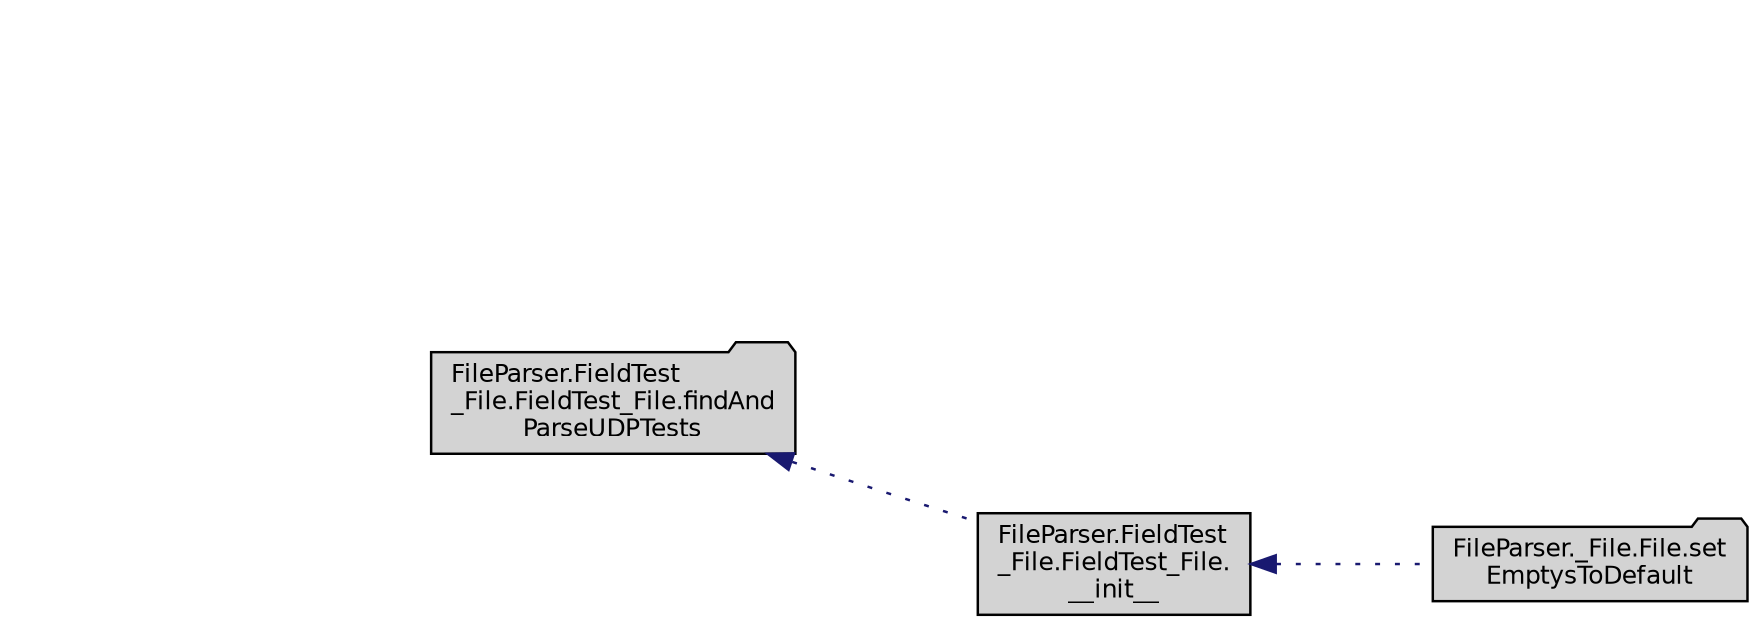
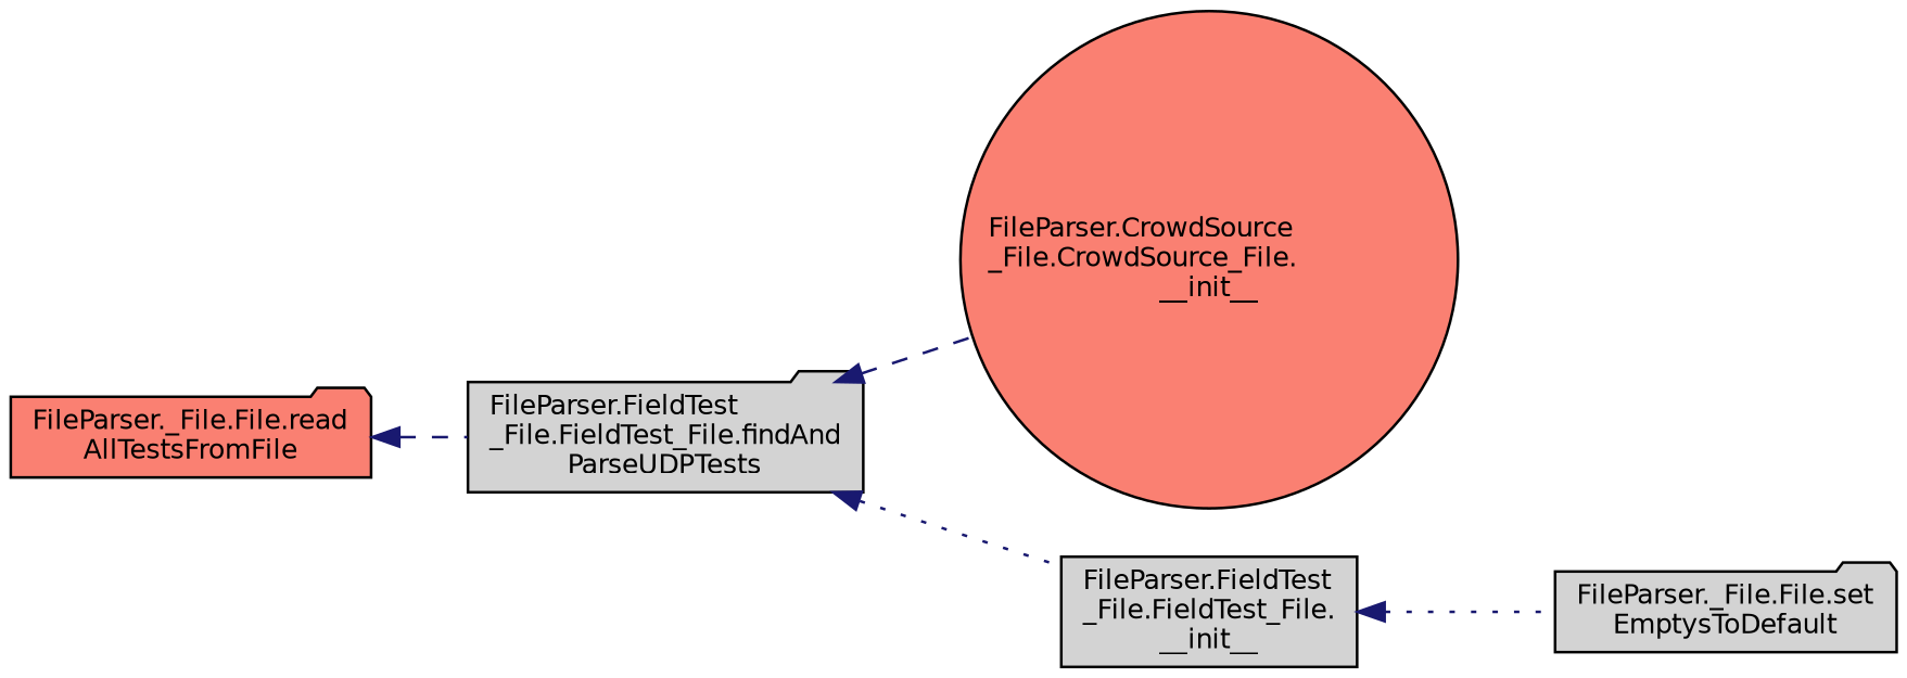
  digraph {
    rankdir=LR
    node [color=black fillcolor=lightgrey fontname=Helvetica fontsize=10 shape=folder style=filled]
    edge [color=midnightblue dir=back fontname=Helvetica fontsize=10 labelfontname=Helvetica labelfontsize=10 style=dashed]
+   n1 [fillcolor=salmon fontcolor=black height=0.2 label="FileParser._File.File.read\lAllTestsFromFile" width=0.4]
    n2 [height=0.2 label="FileParser.FieldTest\l_File.FieldTest_File.findAnd\lParseUDPTests" width=0.4]
    n3 [height=0.2 label="FileParser._File.File.set\lEmptysToDefault" width=0.4]
+   n4 [fillcolor=salmon height=0.2 label="FileParser.CrowdSource\l_File.CrowdSource_File.\l__init__" shape=circle width=0.4]
    n5 [height=0.2 label="FileParser.FieldTest\l_File.FieldTest_File.\l__init__" shape=box width=0.4]
+   n1 -> n2
+   n2 -> n4
    n2 -> n5 [style=dotted]
    n5 -> n3 [style=dotted]
  }
